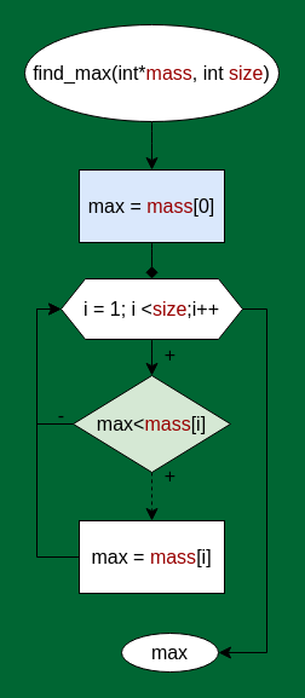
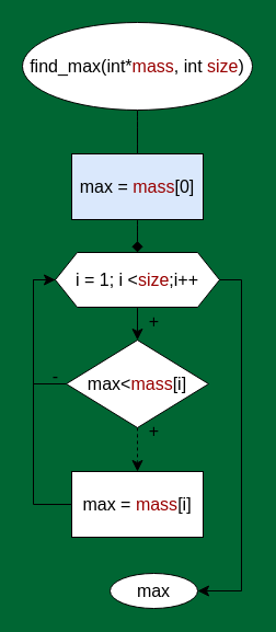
  <mxCell id="0" />
  <mxCell id="1" parent="0" />
- <mxCell id="2" value="" style="edgeStyle=none;curved=1;rounded=0;orthogonalLoop=1;jettySize=auto;html=1;fontSize=12;startSize=8;endSize=8;" edge="1" parent="1" source="3" target="5"><mxGeometry relative="1" as="geometry" /></mxCell>
+ <mxCell id="2" value="" style="edgeStyle=none;curved=1;rounded=0;orthogonalLoop=1;jettySize=auto;html=1;fontSize=12;startSize=8;endSize=8;endArrow=none;" edge="1" parent="1" source="3" target="5"><mxGeometry relative="1" as="geometry" /></mxCell>
  <mxCell id="3" value="find_max(int*&lt;font color=&quot;#990000&quot;&gt;mass&lt;/font&gt;, int&lt;font color=&quot;#990000&quot;&gt; size&lt;/font&gt;)" style="ellipse;whiteSpace=wrap;html=1;fontSize=16;" vertex="1" parent="1"><mxGeometry x="20" y="20" width="210" height="80" as="geometry" /></mxCell>
  <mxCell id="4" value="" style="edgeStyle=none;curved=1;rounded=0;orthogonalLoop=1;jettySize=auto;html=1;fontSize=12;startSize=8;endSize=8;endArrow=diamond;" edge="1" parent="1" source="5" target="7"><mxGeometry relative="1" as="geometry" /></mxCell>
  <mxCell id="5" value="max = &lt;font color=&quot;#990000&quot;&gt;mass&lt;/font&gt;[0]" style="whiteSpace=wrap;html=1;fontSize=16;fillColor=#dae8fc;" vertex="1" parent="1"><mxGeometry x="65" y="140" width="120" height="60" as="geometry" /></mxCell>
  <mxCell id="6" value="" style="edgeStyle=none;curved=1;rounded=0;orthogonalLoop=1;jettySize=auto;html=1;fontSize=12;startSize=8;endSize=8;" edge="1" parent="1" source="7" target="9"><mxGeometry relative="1" as="geometry" /></mxCell>
  <mxCell id="7" value="i = 1; i &amp;lt;&lt;font color=&quot;#990000&quot;&gt;size&lt;/font&gt;;i++" style="shape=hexagon;perimeter=hexagonPerimeter2;whiteSpace=wrap;html=1;fixedSize=1;fontSize=16;" vertex="1" parent="1"><mxGeometry x="50" y="230" width="150" height="50" as="geometry" /></mxCell>
  <mxCell id="8" value="" style="edgeStyle=none;curved=1;rounded=0;orthogonalLoop=1;jettySize=auto;html=1;fontSize=12;startSize=8;endSize=8;dashed=1;" edge="1" parent="1" source="9" target="10"><mxGeometry relative="1" as="geometry" /></mxCell>
- <mxCell id="9" value="max&amp;lt;&lt;font color=&quot;#990000&quot;&gt;mass&lt;/font&gt;[i]" style="rhombus;whiteSpace=wrap;html=1;fontSize=16;fillColor=#d5e8d4;" vertex="1" parent="1"><mxGeometry x="60" y="310" width="130" height="80" as="geometry" /></mxCell>
+ <mxCell id="9" value="max&amp;lt;&lt;font color=&quot;#990000&quot;&gt;mass&lt;/font&gt;[i]" style="rhombus;whiteSpace=wrap;html=1;fontSize=16;" vertex="1" parent="1"><mxGeometry x="60" y="310" width="130" height="80" as="geometry" /></mxCell>
  <mxCell id="10" value="max = &lt;font color=&quot;#990000&quot;&gt;mass&lt;/font&gt;[i]" style="whiteSpace=wrap;html=1;fontSize=16;" vertex="1" parent="1"><mxGeometry x="65" y="430" width="120" height="60" as="geometry" /></mxCell>
- <mxCell id="11" value="" style="edgeStyle=elbowEdgeStyle;elbow=horizontal;endArrow=classic;html=1;curved=0;rounded=0;endSize=8;startSize=8;fontSize=12;exitX=0;exitY=0.5;exitDx=0;exitDy=0;entryX=0;entryY=0.5;entryDx=0;entryDy=0;" edge="1" parent="1" source="10" target="7"><mxGeometry width="50" height="50" relative="1" as="geometry"><mxPoint x="100" y="360" as="sourcePoint" /><mxPoint x="150" y="310" as="targetPoint" /><Array as="points"><mxPoint x="30" y="360" /></Array></mxGeometry></mxCell>
+ <mxCell id="11" value="" style="edgeStyle=elbowEdgeStyle;elbow=horizontal;endArrow=none;html=1;curved=0;rounded=0;endSize=8;startSize=8;fontSize=12;exitX=0;exitY=0.5;exitDx=0;exitDy=0;entryX=0;entryY=0.5;entryDx=0;entryDy=0;" edge="1" parent="1" source="10" target="7"><mxGeometry width="50" height="50" relative="1" as="geometry"><mxPoint x="100" y="360" as="sourcePoint" /><mxPoint x="150" y="310" as="targetPoint" /><Array as="points"><mxPoint x="30" y="360" /></Array></mxGeometry></mxCell>
  <mxCell id="12" value="+" style="text;html=1;align=center;verticalAlign=middle;resizable=0;points=[];autosize=1;strokeColor=none;fillColor=none;fontSize=16;" vertex="1" parent="1"><mxGeometry x="125" y="278" width="30" height="30" as="geometry" /></mxCell>
  <mxCell id="13" value="+" style="text;html=1;align=center;verticalAlign=middle;resizable=0;points=[];autosize=1;strokeColor=none;fillColor=none;fontSize=16;" vertex="1" parent="1"><mxGeometry x="125" y="378" width="30" height="30" as="geometry" /></mxCell>
  <mxCell id="14" value="" style="edgeStyle=elbowEdgeStyle;elbow=horizontal;endArrow=classic;html=1;curved=0;rounded=0;endSize=8;startSize=8;fontSize=12;exitX=0;exitY=0.5;exitDx=0;exitDy=0;entryX=0;entryY=0.5;entryDx=0;entryDy=0;" edge="1" parent="1" source="9" target="7"><mxGeometry width="50" height="50" relative="1" as="geometry"><mxPoint x="100" y="420" as="sourcePoint" /><mxPoint x="150" y="370" as="targetPoint" /><Array as="points"><mxPoint x="30" y="300" /></Array></mxGeometry></mxCell>
  <mxCell id="15" value="-" style="text;html=1;align=center;verticalAlign=middle;resizable=0;points=[];autosize=1;strokeColor=none;fillColor=none;fontSize=16;" vertex="1" parent="1"><mxGeometry x="35" y="328" width="30" height="30" as="geometry" /></mxCell>
  <mxCell id="16" value="max" style="ellipse;whiteSpace=wrap;html=1;fontSize=16;" vertex="1" parent="1"><mxGeometry x="100" y="523" width="80" height="32" as="geometry" /></mxCell>
  <mxCell id="17" value="" style="edgeStyle=elbowEdgeStyle;elbow=horizontal;endArrow=classic;html=1;curved=0;rounded=0;endSize=8;startSize=8;fontSize=12;entryX=1;entryY=0.5;entryDx=0;entryDy=0;exitX=1;exitY=0.5;exitDx=0;exitDy=0;" edge="1" parent="1" source="7" target="16"><mxGeometry width="50" height="50" relative="1" as="geometry"><mxPoint x="230" y="390" as="sourcePoint" /><mxPoint x="210" y="500" as="targetPoint" /><Array as="points"><mxPoint x="220" y="400" /></Array></mxGeometry></mxCell>
